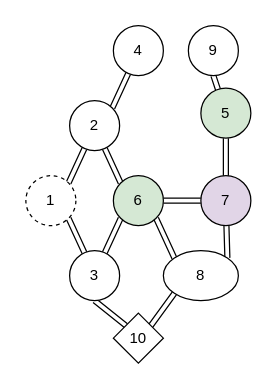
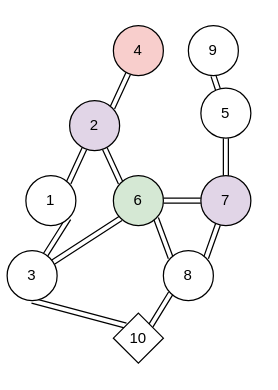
  <mxCell id="0" />
  <mxCell id="1" parent="0" />
  <mxCell id="2" style="rounded=0;orthogonalLoop=1;jettySize=auto;html=1;exitX=1;exitY=0;exitDx=0;exitDy=0;shape=link;" edge="1" parent="1" source="4" target="6"><mxGeometry relative="1" as="geometry" /></mxCell>
  <mxCell id="3" style="edgeStyle=none;shape=link;rounded=0;orthogonalLoop=1;jettySize=auto;html=1;exitX=1;exitY=1;exitDx=0;exitDy=0;" edge="1" parent="1" source="4" target="14"><mxGeometry relative="1" as="geometry" /></mxCell>
- <mxCell id="4" value="1" style="ellipse;whiteSpace=wrap;html=1;aspect=fixed;dashed=1;" vertex="1" parent="1"><mxGeometry x="20" y="140" width="40" height="40" as="geometry" /></mxCell>
+ <mxCell id="4" value="1" style="ellipse;whiteSpace=wrap;html=1;aspect=fixed;" vertex="1" parent="1"><mxGeometry x="20" y="140" width="40" height="40" as="geometry" /></mxCell>
  <mxCell id="5" style="edgeStyle=none;shape=link;rounded=0;orthogonalLoop=1;jettySize=auto;html=1;exitX=1;exitY=0;exitDx=0;exitDy=0;" edge="1" parent="1" source="6" target="7"><mxGeometry relative="1" as="geometry" /></mxCell>
- <mxCell id="6" value="2" style="ellipse;whiteSpace=wrap;html=1;aspect=fixed;" vertex="1" parent="1"><mxGeometry x="55" y="80" width="40" height="40" as="geometry" /></mxCell>
- <mxCell id="7" value="4" style="ellipse;whiteSpace=wrap;html=1;aspect=fixed;" vertex="1" parent="1"><mxGeometry x="90" y="20" width="40" height="40" as="geometry" /></mxCell>
+ <mxCell id="6" value="2" style="ellipse;whiteSpace=wrap;html=1;aspect=fixed;fillColor=#e1d5e7;" vertex="1" parent="1"><mxGeometry x="55" y="80" width="40" height="40" as="geometry" /></mxCell>
+ <mxCell id="7" value="4" style="ellipse;whiteSpace=wrap;html=1;aspect=fixed;fillColor=#f8cecc;" vertex="1" parent="1"><mxGeometry x="90" y="20" width="40" height="40" as="geometry" /></mxCell>
  <mxCell id="8" style="edgeStyle=none;shape=link;rounded=0;orthogonalLoop=1;jettySize=auto;html=1;exitX=0;exitY=0;exitDx=0;exitDy=0;" edge="1" parent="1" source="12" target="6"><mxGeometry relative="1" as="geometry" /></mxCell>
  <mxCell id="9" style="edgeStyle=none;shape=link;rounded=0;orthogonalLoop=1;jettySize=auto;html=1;exitX=1;exitY=1;exitDx=0;exitDy=0;entryX=0;entryY=0;entryDx=0;entryDy=0;" edge="1" parent="1" source="12" target="18"><mxGeometry relative="1" as="geometry" /></mxCell>
  <mxCell id="10" style="edgeStyle=none;shape=link;rounded=0;orthogonalLoop=1;jettySize=auto;html=1;exitX=0;exitY=1;exitDx=0;exitDy=0;" edge="1" parent="1" source="12" target="14"><mxGeometry relative="1" as="geometry" /></mxCell>
  <mxCell id="11" style="edgeStyle=none;shape=link;rounded=0;orthogonalLoop=1;jettySize=auto;html=1;exitX=1;exitY=0.5;exitDx=0;exitDy=0;entryX=0;entryY=0.5;entryDx=0;entryDy=0;" edge="1" parent="1" source="12" target="19"><mxGeometry relative="1" as="geometry" /></mxCell>
  <mxCell id="12" value="6" style="ellipse;whiteSpace=wrap;html=1;aspect=fixed;fillColor=#d5e8d4;" vertex="1" parent="1"><mxGeometry x="90" y="140" width="40" height="40" as="geometry" /></mxCell>
  <mxCell id="13" style="edgeStyle=none;shape=link;rounded=0;orthogonalLoop=1;jettySize=auto;html=1;exitX=0.5;exitY=1;exitDx=0;exitDy=0;entryX=0;entryY=0;entryDx=0;entryDy=0;" edge="1" parent="1" source="14" target="16"><mxGeometry relative="1" as="geometry" /></mxCell>
- <mxCell id="14" value="3" style="ellipse;whiteSpace=wrap;html=1;aspect=fixed;" vertex="1" parent="1"><mxGeometry x="55" y="200" width="40" height="40" as="geometry" /></mxCell>
+ <mxCell id="14" value="3" style="ellipse;whiteSpace=wrap;html=1;aspect=fixed;" vertex="1" parent="1"><mxGeometry x="5" y="200" width="40" height="40" as="geometry" /></mxCell>
  <mxCell id="15" style="edgeStyle=none;shape=link;rounded=0;orthogonalLoop=1;jettySize=auto;html=1;exitX=1;exitY=0;exitDx=0;exitDy=0;entryX=0;entryY=1;entryDx=0;entryDy=0;" edge="1" parent="1" source="16" target="18"><mxGeometry relative="1" as="geometry" /></mxCell>
  <mxCell id="16" value="10" style="rhombus;whiteSpace=wrap;html=1;aspect=fixed;" vertex="1" parent="1"><mxGeometry x="90" y="250" width="40" height="40" as="geometry" /></mxCell>
  <mxCell id="17" style="edgeStyle=none;shape=link;rounded=0;orthogonalLoop=1;jettySize=auto;html=1;exitX=1;exitY=0;exitDx=0;exitDy=0;" edge="1" parent="1" source="18" target="19"><mxGeometry relative="1" as="geometry" /></mxCell>
- <mxCell id="18" value="8" style="ellipse;whiteSpace=wrap;html=1;aspect=fixed;" vertex="1" parent="1"><mxGeometry x="130" y="200" width="60" height="40" as="geometry" /></mxCell>
+ <mxCell id="18" value="8" style="ellipse;whiteSpace=wrap;html=1;aspect=fixed;" vertex="1" parent="1"><mxGeometry x="130" y="200" width="40" height="40" as="geometry" /></mxCell>
  <mxCell id="19" value="7" style="ellipse;whiteSpace=wrap;html=1;aspect=fixed;fillColor=#e1d5e7;" vertex="1" parent="1"><mxGeometry x="160" y="140" width="40" height="40" as="geometry" /></mxCell>
  <mxCell id="20" style="edgeStyle=none;shape=link;rounded=0;orthogonalLoop=1;jettySize=auto;html=1;exitX=0.5;exitY=1;exitDx=0;exitDy=0;" edge="1" parent="1" source="21" target="19"><mxGeometry relative="1" as="geometry" /></mxCell>
- <mxCell id="21" value="5" style="ellipse;whiteSpace=wrap;html=1;aspect=fixed;fillColor=#d5e8d4;" vertex="1" parent="1"><mxGeometry x="160" y="70" width="40" height="40" as="geometry" /></mxCell>
+ <mxCell id="21" value="5" style="ellipse;whiteSpace=wrap;html=1;aspect=fixed;" vertex="1" parent="1"><mxGeometry x="160" y="70" width="40" height="40" as="geometry" /></mxCell>
  <mxCell id="22" style="edgeStyle=none;shape=link;rounded=0;orthogonalLoop=1;jettySize=auto;html=1;exitX=0.5;exitY=1;exitDx=0;exitDy=0;" edge="1" parent="1" source="23" target="21"><mxGeometry relative="1" as="geometry" /></mxCell>
  <mxCell id="23" value="9" style="ellipse;whiteSpace=wrap;html=1;aspect=fixed;" vertex="1" parent="1"><mxGeometry x="150" y="20" width="40" height="40" as="geometry" /></mxCell>
